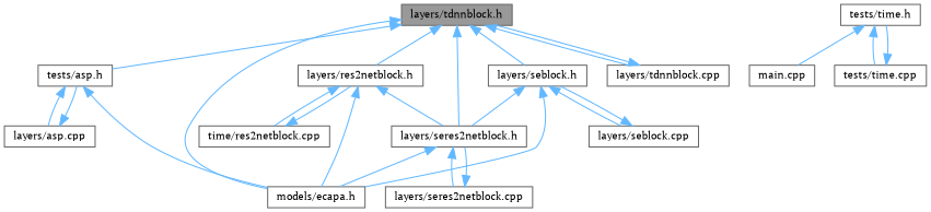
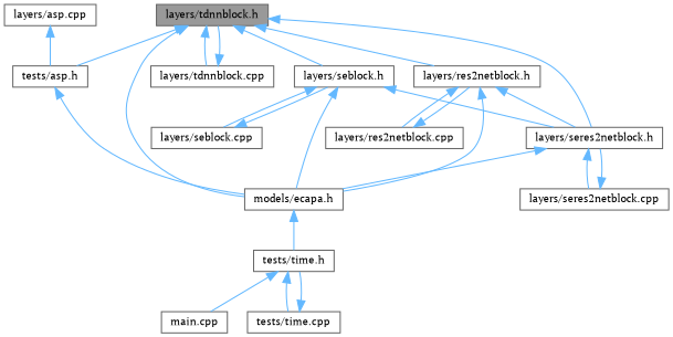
  digraph {
    fontname="PT Serif"
    node [color=grey40 fillcolor=white fontname="PT Serif" fontsize=10 shape=box style=filled]
    edge [color=steelblue1 dir=back fontname="PT Serif" fontsize=10 labelfontname=Helvetica labelfontsize=10 style=solid]
    n1 [color=gray40 fillcolor=grey60 fontcolor=black height=0.2 label="layers/tdnnblock.h" width=0.4]
    n2 [height=0.2 label="tests/asp.h" width=0.4]
    n3 [height=0.2 label="models/ecapa.h" width=0.4]
    n4 [height=0.2 label="layers/res2netblock.h" width=0.4]
    n5 [height=0.2 label="layers/seres2netblock.h" width=0.4]
    n6 [height=0.2 label="layers/seblock.h" width=0.4]
    n7 [height=0.2 label="layers/tdnnblock.cpp" width=0.4]
    n8 [height=0.2 label="layers/asp.cpp" width=0.4]
    n9 [height=0.2 label="tests/time.h" width=0.4]
-   n10 [height=0.2 label="time/res2netblock.cpp" width=0.4]
+   n10 [height=0.2 label="layers/res2netblock.cpp" width=0.4]
    n11 [height=0.2 label="layers/seres2netblock.cpp" width=0.4]
    n12 [height=0.2 label="layers/seblock.cpp" width=0.4]
    n13 [height=0.2 label="main.cpp" width=0.4]
    n14 [height=0.2 label="tests/time.cpp" width=0.4]
    n1 -> n2
    n1 -> n3
    n1 -> n4
    n1 -> n5
    n1 -> n6
    n1 -> n7
    n2 -> n3
-   n2 -> n8
+   n3 -> n9
    n4 -> n3
    n4 -> n5
    n4 -> n10
    n5 -> n3
    n5 -> n11
    n6 -> n3
    n6 -> n5
    n6 -> n12
    n7 -> n1
    n8 -> n2
    n9 -> n13
    n9 -> n14
    n10 -> n4
    n11 -> n5
    n12 -> n6
    n14 -> n9
  }
